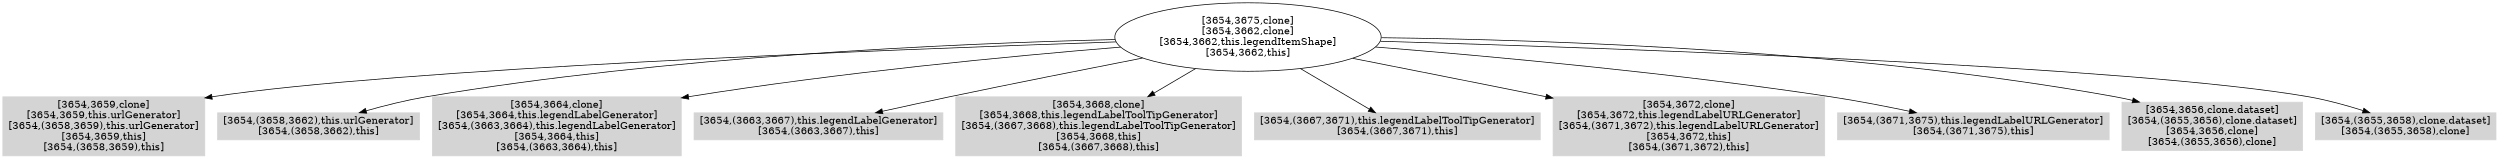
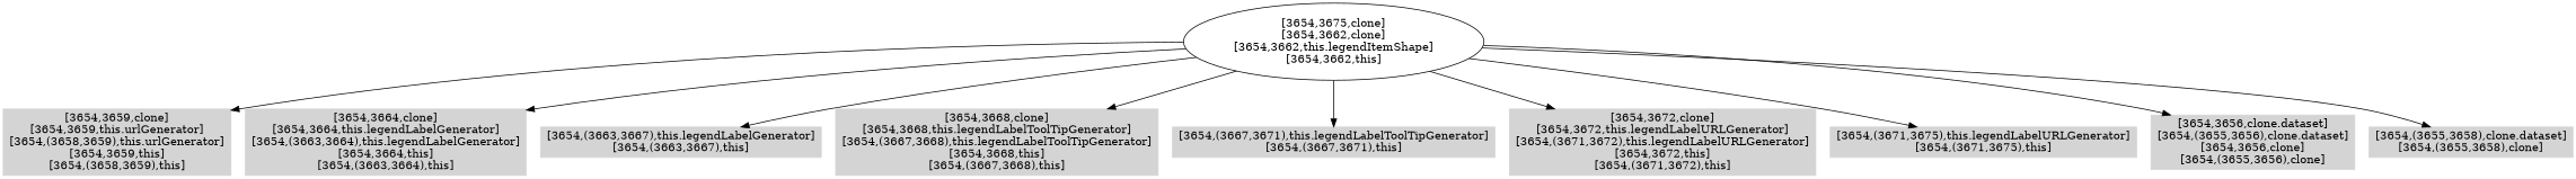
  digraph {
    node [color=".0 .0 .83" shape=box style=filled]
    n1 [label="[3654,3659,clone]\n[3654,3659,this.urlGenerator]\n[3654,(3658,3659),this.urlGenerator]\n[3654,3659,this]\n[3654,(3658,3659),this]"]
-   n2 [label="[3654,(3658,3662),this.urlGenerator]\n[3654,(3658,3662),this]"]
    n3 [label="[3654,3664,clone]\n[3654,3664,this.legendLabelGenerator]\n[3654,(3663,3664),this.legendLabelGenerator]\n[3654,3664,this]\n[3654,(3663,3664),this]"]
    n4 [label="[3654,(3663,3667),this.legendLabelGenerator]\n[3654,(3663,3667),this]"]
    n5 [label="[3654,3668,clone]\n[3654,3668,this.legendLabelToolTipGenerator]\n[3654,(3667,3668),this.legendLabelToolTipGenerator]\n[3654,3668,this]\n[3654,(3667,3668),this]"]
    n6 [label="[3654,(3667,3671),this.legendLabelToolTipGenerator]\n[3654,(3667,3671),this]"]
    n7 [label="[3654,3672,clone]\n[3654,3672,this.legendLabelURLGenerator]\n[3654,(3671,3672),this.legendLabelURLGenerator]\n[3654,3672,this]\n[3654,(3671,3672),this]"]
    n8 [label="[3654,(3671,3675),this.legendLabelURLGenerator]\n[3654,(3671,3675),this]"]
    n9 [label="[3654,3656,clone.dataset]\n[3654,(3655,3656),clone.dataset]\n[3654,3656,clone]\n[3654,(3655,3656),clone]"]
    n10 [label="[3654,(3655,3658),clone.dataset]\n[3654,(3655,3658),clone]"]
    n11 [label="[3654,3675,clone]\n[3654,3662,clone]\n[3654,3662,this.legendItemShape]\n[3654,3662,this]" color="" shape="" style=""]
    n11 -> n1
-   n11 -> n2
    n11 -> n3
    n11 -> n4
    n11 -> n5
    n11 -> n6
    n11 -> n7
    n11 -> n8
    n11 -> n9
    n11 -> n10
  }
